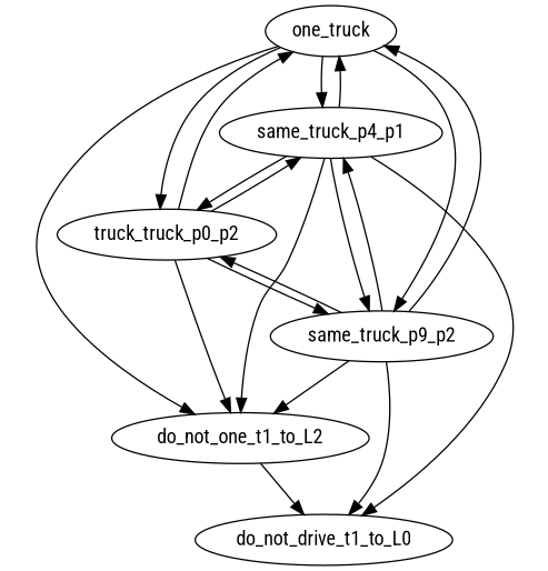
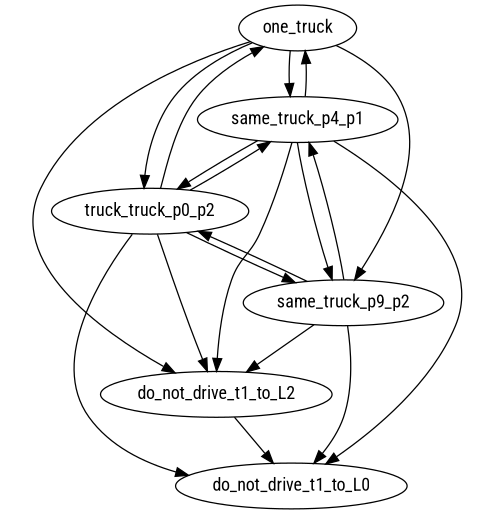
  digraph {
    fontname="Roboto Condensed"
    node [fontname="Roboto Condensed"]
    edge [fontname="Roboto Condensed"]
    one_truck
-   do_not_drive_t1_to_L2 [label=do_not_one_t1_to_L2]
+   do_not_drive_t1_to_L2
    n3 [label=same_truck_p4_p1]
    n4 [label=truck_truck_p0_p2]
    n5 [label=same_truck_p9_p2]
    do_not_drive_t1_to_L0
    one_truck -> do_not_drive_t1_to_L2
    one_truck -> n3
    one_truck -> n4
    one_truck -> n5
    do_not_drive_t1_to_L2 -> do_not_drive_t1_to_L0
    n3 -> one_truck
    n3 -> do_not_drive_t1_to_L2
    n3 -> n4
    n3 -> n5
    n3 -> do_not_drive_t1_to_L0
    n4 -> one_truck
    n4 -> do_not_drive_t1_to_L2
    n4 -> n3
    n4 -> n5
-   n5 -> one_truck
+   n4 -> do_not_drive_t1_to_L0
    n5 -> do_not_drive_t1_to_L2
    n5 -> n3
    n5 -> n4
    n5 -> do_not_drive_t1_to_L0
  }
